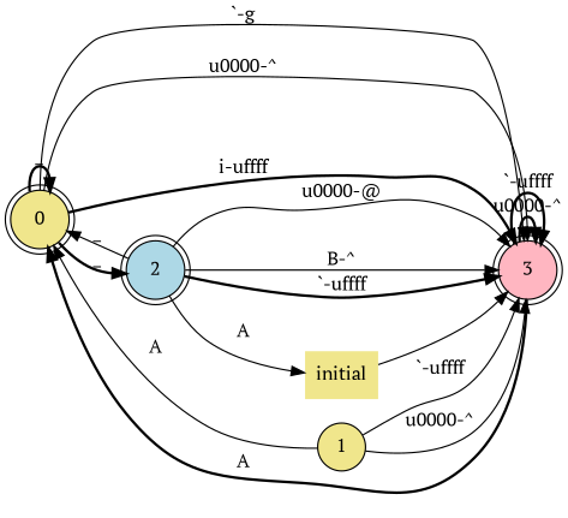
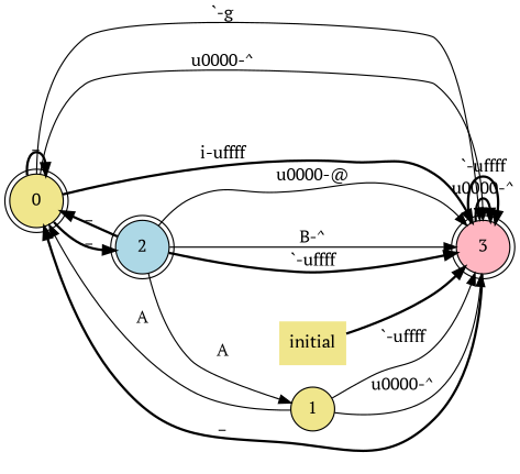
  digraph {
    fontname="PT Serif"
    rankdir=LR
    node [fillcolor=khaki fontname="PT Serif" shape=doublecircle style=filled]
    edge [fontname="PT Serif" style=bold]
    0
    3 [fillcolor=lightpink]
    2 [fillcolor=lightblue]
    1 [shape=circle]
    initial [shape=plaintext]
    0 -> 0 [label=_]
    0 -> 3 [label="`-g" style=solid]
    0 -> 3 [label="\u0000-^" style=solid]
    0 -> 3 [label="i-\uffff"]
    0 -> 2 [label=_]
-   3 -> 0 [label=A]
+   3 -> 0 [label=_]
    3 -> 3 [label="\u0000-^"]
    3 -> 3 [label="`-\uffff"]
-   2 -> 0 [label=_ style=solid]
+   2 -> 0 [label=_]
    2 -> 3 [label="\u0000-@" style=solid]
    2 -> 3 [label="B-^" style=solid]
    2 -> 3 [label="`-\uffff"]
-   2 -> initial [label=A style=solid]
+   2 -> 1 [label=A style=solid]
    1 -> 0 [label=A style=solid]
    1 -> 3 [label="\u0000-^" style=solid]
    1 -> 3 [label="`-\uffff" style=solid]
-   initial -> 3 [style=solid]
+   initial -> 3
  }
